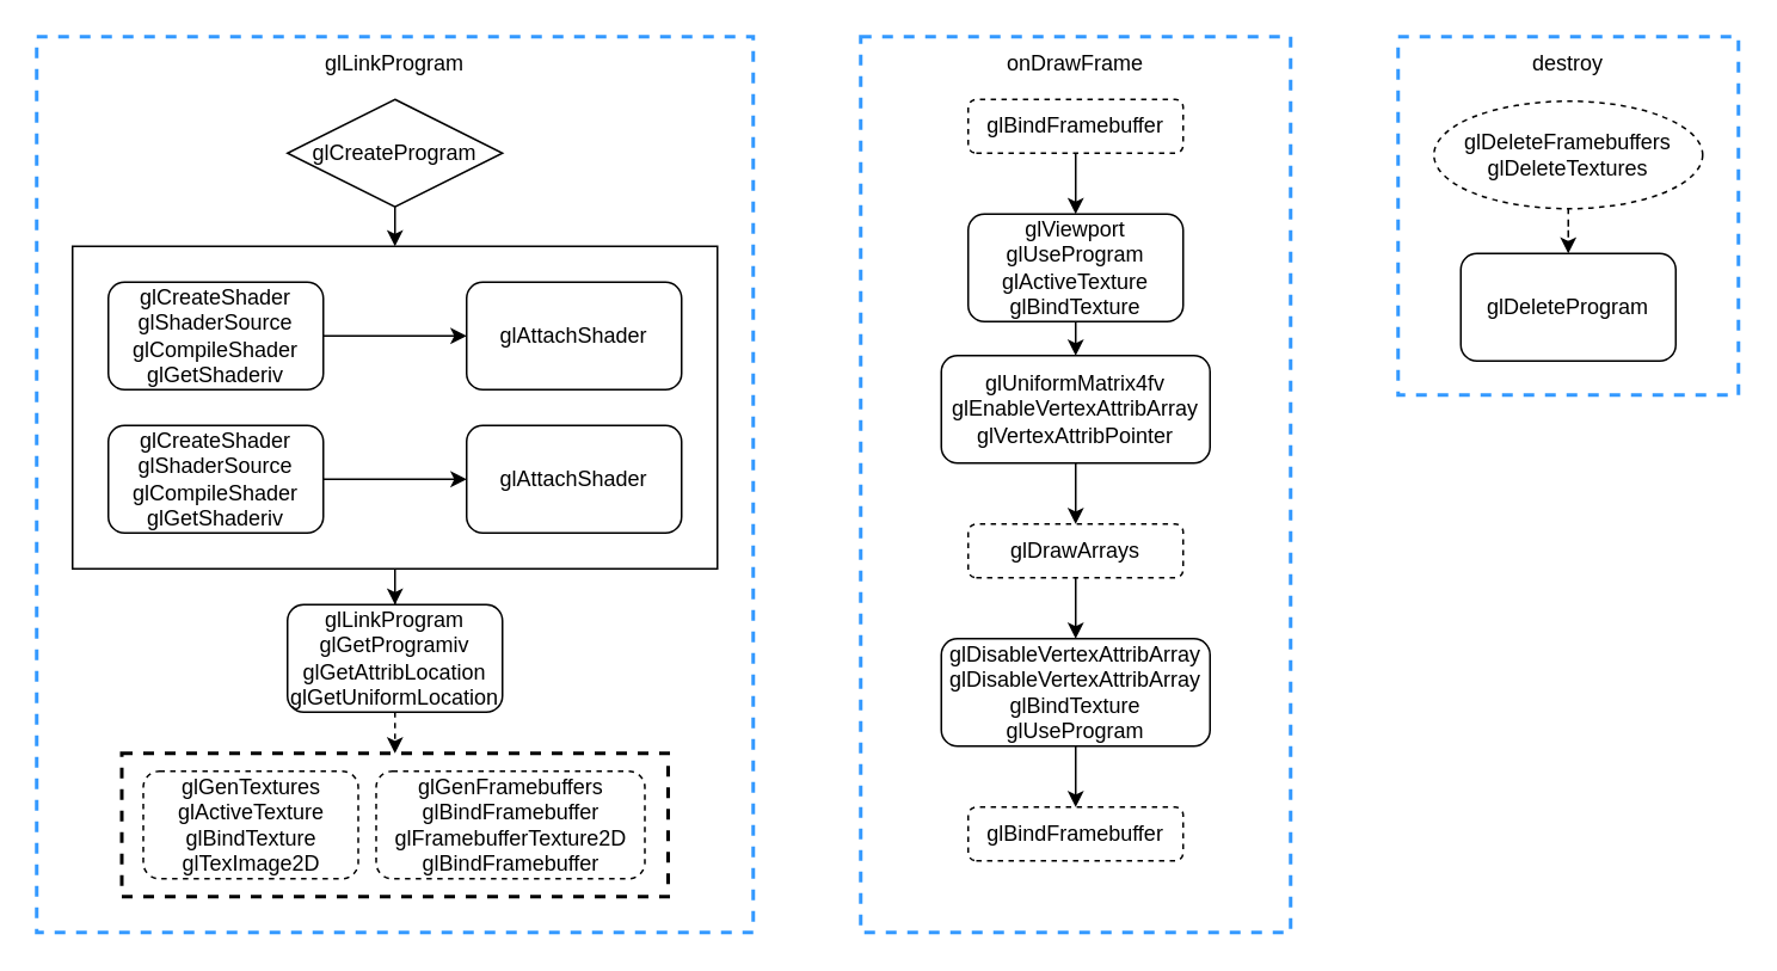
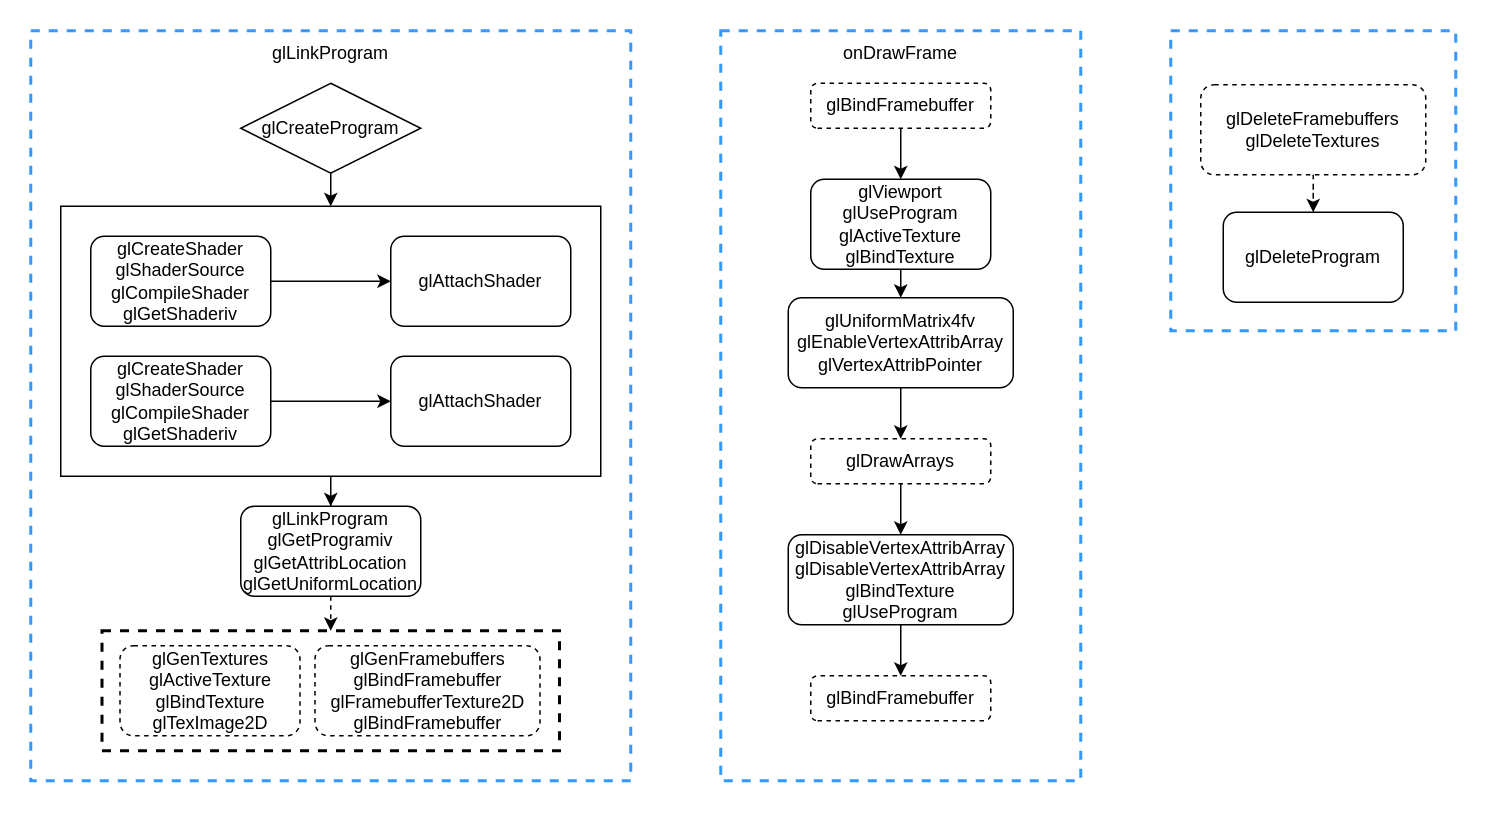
  <mxCell id="0" />
  <mxCell id="1" parent="0" />
  <mxCell id="2" value="" style="group" vertex="1" connectable="0" parent="1"><mxGeometry x="480" y="20" width="240" height="500" as="geometry" /></mxCell>
  <mxCell id="3" value="glBindFramebuffer" style="rounded=1;whiteSpace=wrap;html=1;strokeColor=#000000;strokeWidth=1;fillColor=default;dashed=1;flipV=1;" vertex="1" parent="2"><mxGeometry x="60" y="35" width="120" height="30" as="geometry" /></mxCell>
  <mxCell id="4" value="glBindFramebuffer" style="rounded=1;whiteSpace=wrap;html=1;strokeColor=#000000;strokeWidth=1;fillColor=default;dashed=1;flipV=1;" vertex="1" parent="2"><mxGeometry x="60" y="430" width="120" height="30" as="geometry" /></mxCell>
  <mxCell id="5" value="&lt;div&gt;glViewport&lt;/div&gt;&lt;div&gt;glUseProgram&lt;/div&gt;&lt;div&gt;glActiveTexture&lt;/div&gt;&lt;div&gt;glBindTexture&lt;/div&gt;" style="whiteSpace=wrap;html=1;rounded=1;flipV=1;" vertex="1" parent="2"><mxGeometry x="60" y="99" width="120" height="60" as="geometry" /></mxCell>
  <mxCell id="6" style="edgeStyle=orthogonalEdgeStyle;rounded=0;orthogonalLoop=1;jettySize=auto;html=1;exitX=0.5;exitY=1;exitDx=0;exitDy=0;entryX=0.5;entryY=0;entryDx=0;entryDy=0;strokeWidth=1;" edge="1" parent="2" source="3" target="5"><mxGeometry relative="1" as="geometry" /></mxCell>
  <mxCell id="7" value="&lt;div&gt;glUniformMatrix4fv&lt;/div&gt;&lt;div&gt;glEnableVertexAttribArray&lt;/div&gt;&lt;div&gt;glVertexAttribPointer&lt;/div&gt;" style="whiteSpace=wrap;html=1;rounded=1;flipV=1;" vertex="1" parent="2"><mxGeometry x="45" y="178" width="150" height="60" as="geometry" /></mxCell>
  <mxCell id="8" style="edgeStyle=orthogonalEdgeStyle;rounded=0;orthogonalLoop=1;jettySize=auto;html=1;exitX=0.5;exitY=1;exitDx=0;exitDy=0;entryX=0.5;entryY=0;entryDx=0;entryDy=0;strokeWidth=1;" edge="1" parent="2" source="5" target="7"><mxGeometry relative="1" as="geometry" /></mxCell>
  <mxCell id="9" value="glDrawArrays" style="whiteSpace=wrap;html=1;rounded=1;flipV=1;dashed=1;" vertex="1" parent="2"><mxGeometry x="60" y="272" width="120" height="30" as="geometry" /></mxCell>
  <mxCell id="10" style="edgeStyle=orthogonalEdgeStyle;rounded=0;orthogonalLoop=1;jettySize=auto;html=1;exitX=0.5;exitY=1;exitDx=0;exitDy=0;entryX=0.5;entryY=0;entryDx=0;entryDy=0;strokeWidth=1;" edge="1" parent="2" source="7" target="9"><mxGeometry relative="1" as="geometry" /></mxCell>
  <mxCell id="11" value="" style="edgeStyle=orthogonalEdgeStyle;rounded=0;orthogonalLoop=1;jettySize=auto;html=1;strokeWidth=1;" edge="1" parent="2" source="12" target="4"><mxGeometry relative="1" as="geometry" /></mxCell>
  <mxCell id="12" value="&lt;div&gt;glDisableVertexAttribArray&lt;/div&gt;&lt;div&gt;glDisableVertexAttribArray&lt;/div&gt;&lt;div&gt;glBindTexture&lt;/div&gt;&lt;div&gt;glUseProgram&lt;/div&gt;" style="whiteSpace=wrap;html=1;rounded=1;flipV=1;" vertex="1" parent="2"><mxGeometry x="45" y="336" width="150" height="60" as="geometry" /></mxCell>
  <mxCell id="13" style="edgeStyle=orthogonalEdgeStyle;rounded=0;orthogonalLoop=1;jettySize=auto;html=1;exitX=0.5;exitY=1;exitDx=0;exitDy=0;entryX=0.5;entryY=0;entryDx=0;entryDy=0;strokeWidth=1;" edge="1" parent="2" source="9" target="12"><mxGeometry relative="1" as="geometry" /></mxCell>
  <mxCell id="14" value="" style="rounded=0;whiteSpace=wrap;html=1;dashed=1;strokeColor=#3399FF;strokeWidth=2;fillColor=none;" vertex="1" parent="2"><mxGeometry width="240" height="500" as="geometry" /></mxCell>
  <mxCell id="15" value="onDrawFrame" style="text;html=1;strokeColor=none;fillColor=none;align=center;verticalAlign=middle;whiteSpace=wrap;rounded=0;dashed=1;" vertex="1" parent="2"><mxGeometry x="90" width="60" height="30" as="geometry" /></mxCell>
  <mxCell id="16" value="" style="group" vertex="1" connectable="0" parent="1"><mxGeometry x="780" y="20" width="190" height="200" as="geometry" /></mxCell>
  <mxCell id="17" value="" style="rounded=0;whiteSpace=wrap;html=1;strokeColor=#3399FF;strokeWidth=2;fillColor=none;dashed=1;" vertex="1" parent="16"><mxGeometry width="190" height="200" as="geometry" /></mxCell>
- <mxCell id="18" value="&lt;div&gt;glDeleteFramebuffers&lt;/div&gt;&lt;div&gt;glDeleteTextures&lt;/div&gt;" style="ellipse;whiteSpace=wrap;html=1;dashed=1;strokeColor=#000000;strokeWidth=1;fillColor=none;" vertex="1" parent="16"><mxGeometry x="20" y="36" width="150" height="60" as="geometry" /></mxCell>
+ <mxCell id="18" value="&lt;div&gt;glDeleteFramebuffers&lt;/div&gt;&lt;div&gt;glDeleteTextures&lt;/div&gt;" style="rounded=1;whiteSpace=wrap;html=1;dashed=1;strokeColor=#000000;strokeWidth=1;fillColor=none;" vertex="1" parent="16"><mxGeometry x="20" y="36" width="150" height="60" as="geometry" /></mxCell>
  <mxCell id="19" value="glDeleteProgram" style="rounded=1;whiteSpace=wrap;html=1;strokeColor=#000000;strokeWidth=1;fillColor=none;" vertex="1" parent="16"><mxGeometry x="35" y="121" width="120" height="60" as="geometry" /></mxCell>
  <mxCell id="20" value="" style="edgeStyle=orthogonalEdgeStyle;rounded=0;orthogonalLoop=1;jettySize=auto;html=1;strokeWidth=1;dashed=1;" edge="1" parent="16" source="18" target="19"><mxGeometry relative="1" as="geometry" /></mxCell>
- <mxCell id="21" value="destroy" style="text;html=1;strokeColor=none;fillColor=none;align=center;verticalAlign=middle;whiteSpace=wrap;rounded=0;dashed=1;" vertex="1" parent="16"><mxGeometry x="65" width="60" height="30" as="geometry" /></mxCell>
  <mxCell id="22" value="" style="group" vertex="1" connectable="0" parent="1"><mxGeometry x="20" y="20" width="400" height="500" as="geometry" /></mxCell>
  <mxCell id="23" value="" style="rounded=0;whiteSpace=wrap;html=1;fillColor=none;strokeColor=#3399FF;dashed=1;strokeWidth=2;" vertex="1" parent="22"><mxGeometry width="400" height="500" as="geometry" /></mxCell>
  <mxCell id="24" value="" style="rounded=0;whiteSpace=wrap;html=1;dashed=1;strokeColor=#000000;strokeWidth=2;fillColor=none;" vertex="1" parent="22"><mxGeometry x="47.5" y="400" width="305" height="80" as="geometry" /></mxCell>
  <mxCell id="25" value="" style="rounded=0;whiteSpace=wrap;html=1;fillColor=none;" parent="22" vertex="1"><mxGeometry x="20" y="117" width="360" height="180" as="geometry" /></mxCell>
  <mxCell id="26" value="&lt;div&gt;glCreateShader&lt;/div&gt;&lt;div&gt;glShaderSource&lt;/div&gt;&lt;div&gt;glCompileShader&lt;/div&gt;&lt;div&gt;glGetShaderiv&lt;/div&gt;" style="rounded=1;whiteSpace=wrap;html=1;" parent="22" vertex="1"><mxGeometry x="40" y="137" width="120" height="60" as="geometry" /></mxCell>
  <mxCell id="27" value="glAttachShader" style="whiteSpace=wrap;html=1;rounded=1;" parent="22" vertex="1"><mxGeometry x="240" y="137" width="120" height="60" as="geometry" /></mxCell>
  <mxCell id="28" value="" style="edgeStyle=orthogonalEdgeStyle;rounded=0;orthogonalLoop=1;jettySize=auto;html=1;" parent="22" source="26" target="27" edge="1"><mxGeometry relative="1" as="geometry" /></mxCell>
  <mxCell id="29" value="" style="edgeStyle=orthogonalEdgeStyle;rounded=0;orthogonalLoop=1;jettySize=auto;html=1;entryX=0.5;entryY=0;entryDx=0;entryDy=0;" parent="22" source="30" target="25" edge="1"><mxGeometry relative="1" as="geometry" /></mxCell>
  <mxCell id="30" value="glCreateProgram" style="rhombus;whiteSpace=wrap;html=1;" parent="22" vertex="1"><mxGeometry x="140" y="35" width="120" height="60" as="geometry" /></mxCell>
  <mxCell id="31" style="edgeStyle=orthogonalEdgeStyle;rounded=0;orthogonalLoop=1;jettySize=auto;html=1;exitX=0.5;exitY=1;exitDx=0;exitDy=0;entryX=0.5;entryY=0;entryDx=0;entryDy=0;dashed=1;strokeWidth=1;" edge="1" parent="22" source="32" target="24"><mxGeometry relative="1" as="geometry" /></mxCell>
  <mxCell id="32" value="&lt;div&gt;glLinkProgram&lt;/div&gt;&lt;div&gt;glGetProgramiv&lt;/div&gt;&lt;div&gt;&lt;div&gt;glGetAttribLocation&lt;/div&gt;&lt;div&gt;glGetUniformLocation&lt;/div&gt;&lt;/div&gt;" style="whiteSpace=wrap;html=1;rounded=1;" parent="22" vertex="1"><mxGeometry x="140" y="317" width="120" height="60" as="geometry" /></mxCell>
  <mxCell id="33" value="" style="edgeStyle=orthogonalEdgeStyle;rounded=0;orthogonalLoop=1;jettySize=auto;html=1;" parent="22" source="25" target="32" edge="1"><mxGeometry relative="1" as="geometry" /></mxCell>
  <mxCell id="34" value="&lt;div&gt;glCreateShader&lt;/div&gt;&lt;div&gt;glShaderSource&lt;/div&gt;&lt;div&gt;glCompileShader&lt;/div&gt;&lt;div&gt;glGetShaderiv&lt;/div&gt;" style="rounded=1;whiteSpace=wrap;html=1;" parent="22" vertex="1"><mxGeometry x="40" y="217" width="120" height="60" as="geometry" /></mxCell>
  <mxCell id="35" value="glAttachShader" style="whiteSpace=wrap;html=1;rounded=1;" parent="22" vertex="1"><mxGeometry x="240" y="217" width="120" height="60" as="geometry" /></mxCell>
  <mxCell id="36" value="" style="edgeStyle=orthogonalEdgeStyle;rounded=0;orthogonalLoop=1;jettySize=auto;html=1;" parent="22" source="34" target="35" edge="1"><mxGeometry relative="1" as="geometry" /></mxCell>
  <mxCell id="37" value="glLinkProgram" style="text;html=1;strokeColor=none;fillColor=none;align=center;verticalAlign=middle;whiteSpace=wrap;rounded=0;dashed=1;" vertex="1" parent="22"><mxGeometry x="170" width="60" height="30" as="geometry" /></mxCell>
  <mxCell id="38" value="&lt;div&gt;glGenTextures&lt;/div&gt;&lt;div&gt;glActiveTexture&lt;/div&gt;&lt;div&gt;glBindTexture&lt;/div&gt;&lt;div&gt;glTexImage2D&lt;/div&gt;" style="whiteSpace=wrap;html=1;rounded=1;dashed=1;" vertex="1" parent="22"><mxGeometry x="59.5" y="410" width="120" height="60" as="geometry" /></mxCell>
  <mxCell id="39" value="&lt;div&gt;glGenFramebuffers&lt;/div&gt;&lt;div&gt;glBindFramebuffer&lt;/div&gt;&lt;div&gt;glFramebufferTexture2D&lt;/div&gt;&lt;div&gt;glBindFramebuffer&lt;/div&gt;" style="whiteSpace=wrap;html=1;rounded=1;dashed=1;" vertex="1" parent="22"><mxGeometry x="189.5" y="410" width="150" height="60" as="geometry" /></mxCell>
